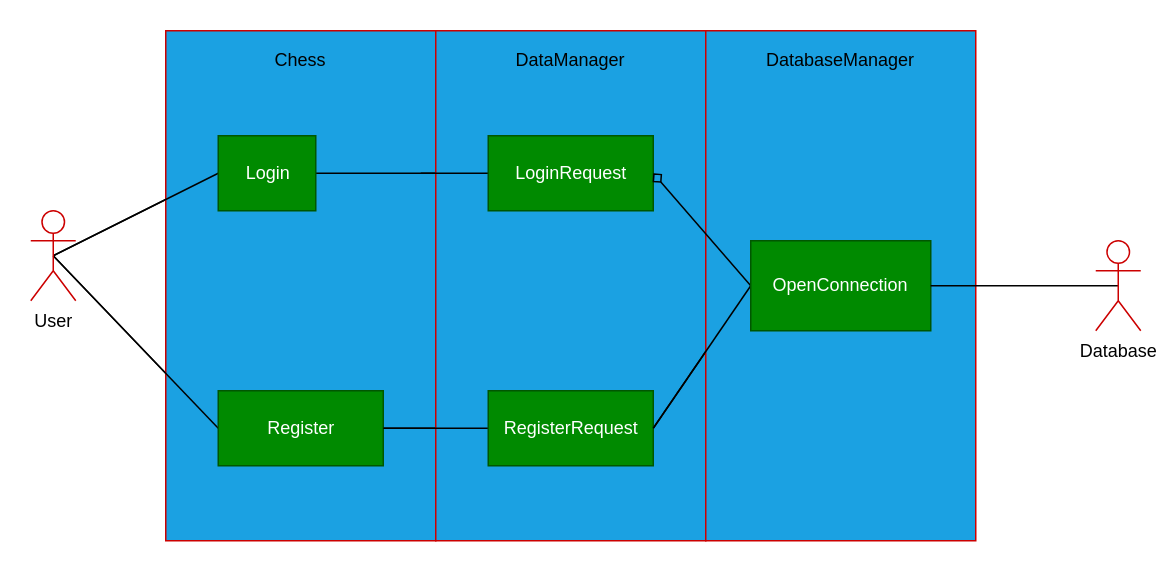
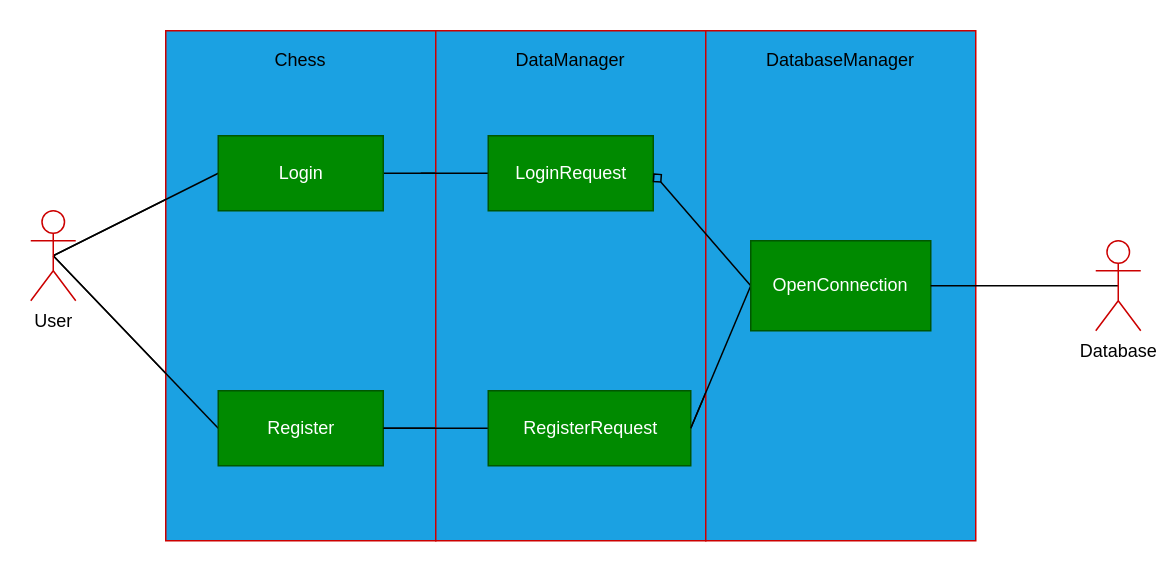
  <mxCell id="0" />
  <mxCell id="1" parent="0" />
  <mxCell id="2" style="rounded=0;orthogonalLoop=1;jettySize=auto;html=1;entryX=0;entryY=0.5;entryDx=0;entryDy=0;exitX=0.5;exitY=0.5;exitDx=0;exitDy=0;exitPerimeter=0;" edge="1" parent="1" source="26" target="7"><mxGeometry relative="1" as="geometry"><mxPoint x="60" y="170" as="sourcePoint" /></mxGeometry></mxCell>
  <mxCell id="3" style="edgeStyle=none;rounded=0;orthogonalLoop=1;jettySize=auto;html=1;entryX=0;entryY=0.5;entryDx=0;entryDy=0;endArrow=none;endFill=0;exitX=0.5;exitY=0.5;exitDx=0;exitDy=0;exitPerimeter=0;" edge="1" parent="1" source="26" target="10"><mxGeometry relative="1" as="geometry"><mxPoint x="60" y="160" as="sourcePoint" /></mxGeometry></mxCell>
  <mxCell id="4" value="" style="rounded=0;whiteSpace=wrap;html=1;fillColor=#1ba1e2;strokeColor=#CC0000;fontColor=#ffffff;" vertex="1" parent="1"><mxGeometry x="110" y="20" width="180" height="340" as="geometry" /></mxCell>
  <mxCell id="5" style="edgeStyle=none;rounded=0;orthogonalLoop=1;jettySize=auto;html=1;exitX=0;exitY=0.5;exitDx=0;exitDy=0;endArrow=none;endFill=0;entryX=0.5;entryY=0.5;entryDx=0;entryDy=0;entryPerimeter=0;" edge="1" parent="1" source="7" target="26"><mxGeometry relative="1" as="geometry"><mxPoint x="60" y="178.75" as="targetPoint" /></mxGeometry></mxCell>
  <mxCell id="6" style="edgeStyle=none;rounded=0;orthogonalLoop=1;jettySize=auto;html=1;exitX=1;exitY=0.5;exitDx=0;exitDy=0;entryX=0;entryY=0.5;entryDx=0;entryDy=0;endArrow=none;endFill=0;" edge="1" parent="1" source="7" target="14"><mxGeometry relative="1" as="geometry" /></mxCell>
  <mxCell id="7" value="Register" style="html=1;fillColor=#008a00;strokeColor=#005700;fontColor=#ffffff;" vertex="1" parent="1"><mxGeometry x="145" y="260" width="110" height="50" as="geometry" /></mxCell>
  <mxCell id="8" style="edgeStyle=none;rounded=0;orthogonalLoop=1;jettySize=auto;html=1;exitX=0;exitY=0.5;exitDx=0;exitDy=0;endArrow=none;endFill=0;entryX=0.5;entryY=0.5;entryDx=0;entryDy=0;entryPerimeter=0;" edge="1" parent="1" source="10" target="26"><mxGeometry relative="1" as="geometry"><mxPoint x="90" y="140" as="targetPoint" /></mxGeometry></mxCell>
  <mxCell id="9" style="edgeStyle=none;rounded=0;orthogonalLoop=1;jettySize=auto;html=1;exitX=1;exitY=0.5;exitDx=0;exitDy=0;entryX=0;entryY=0.5;entryDx=0;entryDy=0;endArrow=none;endFill=0;" edge="1" parent="1" source="10" target="16"><mxGeometry relative="1" as="geometry" /></mxCell>
- <mxCell id="10" value="Login" style="html=1;fillColor=#008a00;strokeColor=#005700;fontColor=#ffffff;" vertex="1" parent="1"><mxGeometry x="145" y="90" width="65" height="50" as="geometry" /></mxCell>
+ <mxCell id="10" value="Login" style="html=1;fillColor=#008a00;strokeColor=#005700;fontColor=#ffffff;" vertex="1" parent="1"><mxGeometry x="145" y="90" width="110" height="50" as="geometry" /></mxCell>
  <mxCell id="11" value="" style="rounded=0;whiteSpace=wrap;html=1;fillColor=#1ba1e2;strokeColor=#CC0000;fontColor=#ffffff;" vertex="1" parent="1"><mxGeometry x="290" y="20" width="180" height="340" as="geometry" /></mxCell>
  <mxCell id="12" style="edgeStyle=none;rounded=0;orthogonalLoop=1;jettySize=auto;html=1;exitX=0;exitY=0.5;exitDx=0;exitDy=0;endArrow=none;endFill=0;" edge="1" parent="1" source="14" target="7"><mxGeometry relative="1" as="geometry" /></mxCell>
  <mxCell id="13" style="edgeStyle=none;rounded=0;orthogonalLoop=1;jettySize=auto;html=1;exitX=1;exitY=0.5;exitDx=0;exitDy=0;entryX=0;entryY=0.5;entryDx=0;entryDy=0;endArrow=none;endFill=0;" edge="1" parent="1" source="14" target="23"><mxGeometry relative="1" as="geometry"><Array as="points" /></mxGeometry></mxCell>
- <mxCell id="14" value="RegisterRequest" style="html=1;fillColor=#008a00;strokeColor=#005700;fontColor=#ffffff;" vertex="1" parent="1"><mxGeometry x="325" y="260" width="110" height="50" as="geometry" /></mxCell>
+ <mxCell id="14" value="RegisterRequest" style="html=1;fillColor=#008a00;strokeColor=#005700;fontColor=#ffffff;" vertex="1" parent="1"><mxGeometry x="325" y="260" width="135" height="50" as="geometry" /></mxCell>
  <mxCell id="15" style="edgeStyle=none;rounded=0;orthogonalLoop=1;jettySize=auto;html=1;exitX=0;exitY=0.5;exitDx=0;exitDy=0;endArrow=none;endFill=0;" edge="1" parent="1" source="16"><mxGeometry relative="1" as="geometry"><mxPoint x="280" y="115" as="targetPoint" /></mxGeometry></mxCell>
  <mxCell id="16" value="LoginRequest" style="html=1;fillColor=#008a00;strokeColor=#005700;fontColor=#ffffff;" vertex="1" parent="1"><mxGeometry x="325" y="90" width="110" height="50" as="geometry" /></mxCell>
  <mxCell id="17" value="" style="rounded=0;whiteSpace=wrap;html=1;fillColor=#1ba1e2;strokeColor=#CC0000;fontColor=#ffffff;" vertex="1" parent="1"><mxGeometry x="470" y="20" width="180" height="340" as="geometry" /></mxCell>
  <mxCell id="18" value="Chess" style="text;html=1;strokeColor=none;fillColor=none;align=center;verticalAlign=middle;whiteSpace=wrap;rounded=0;" vertex="1" parent="1"><mxGeometry x="180" y="30" width="40" height="20" as="geometry" /></mxCell>
  <mxCell id="19" value="DataManager" style="text;html=1;strokeColor=none;fillColor=none;align=center;verticalAlign=middle;whiteSpace=wrap;rounded=0;" vertex="1" parent="1"><mxGeometry x="360" y="30" width="40" height="20" as="geometry" /></mxCell>
  <mxCell id="20" value="DatabaseManager" style="text;html=1;strokeColor=none;fillColor=none;align=center;verticalAlign=middle;whiteSpace=wrap;rounded=0;" vertex="1" parent="1"><mxGeometry x="540" y="30" width="40" height="20" as="geometry" /></mxCell>
  <mxCell id="21" style="edgeStyle=none;rounded=0;orthogonalLoop=1;jettySize=auto;html=1;exitX=0;exitY=0.5;exitDx=0;exitDy=0;endArrow=none;endFill=0;entryX=1;entryY=0.5;entryDx=0;entryDy=0;" edge="1" parent="1" source="23" target="14"><mxGeometry relative="1" as="geometry"><mxPoint x="480" y="230" as="targetPoint" /></mxGeometry></mxCell>
  <mxCell id="22" style="edgeStyle=none;rounded=0;orthogonalLoop=1;jettySize=auto;html=1;exitX=0;exitY=0.5;exitDx=0;exitDy=0;entryX=1;entryY=0.5;entryDx=0;entryDy=0;endArrow=diamond;endFill=0;" edge="1" parent="1" source="23" target="16"><mxGeometry relative="1" as="geometry" /></mxCell>
  <mxCell id="23" value="OpenConnection" style="rounded=0;whiteSpace=wrap;html=1;strokeColor=#005700;fillColor=#008a00;fontColor=#ffffff;" vertex="1" parent="1"><mxGeometry x="500" y="160" width="120" height="60" as="geometry" /></mxCell>
  <mxCell id="24" style="edgeStyle=none;rounded=0;orthogonalLoop=1;jettySize=auto;html=1;exitX=0.5;exitY=0.5;exitDx=0;exitDy=0;exitPerimeter=0;entryX=0.833;entryY=0.5;entryDx=0;entryDy=0;entryPerimeter=0;endArrow=none;endFill=0;" edge="1" parent="1" source="25" target="17"><mxGeometry relative="1" as="geometry" /></mxCell>
  <mxCell id="25" value="Database" style="shape=umlActor;verticalLabelPosition=bottom;labelBackgroundColor=#ffffff;verticalAlign=top;html=1;strokeColor=#CC0000;" vertex="1" parent="1"><mxGeometry x="730" y="160" width="30" height="60" as="geometry" /></mxCell>
  <mxCell id="26" value="User" style="shape=umlActor;verticalLabelPosition=bottom;labelBackgroundColor=#ffffff;verticalAlign=top;html=1;strokeColor=#CC0000;" vertex="1" parent="1"><mxGeometry x="20" y="140" width="30" height="60" as="geometry" /></mxCell>
